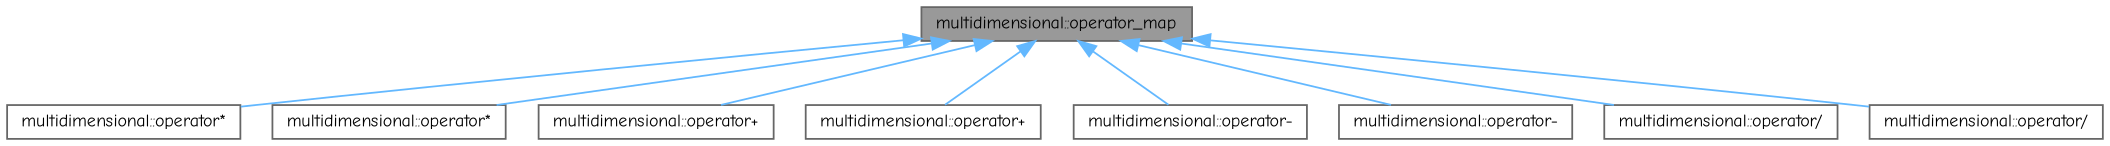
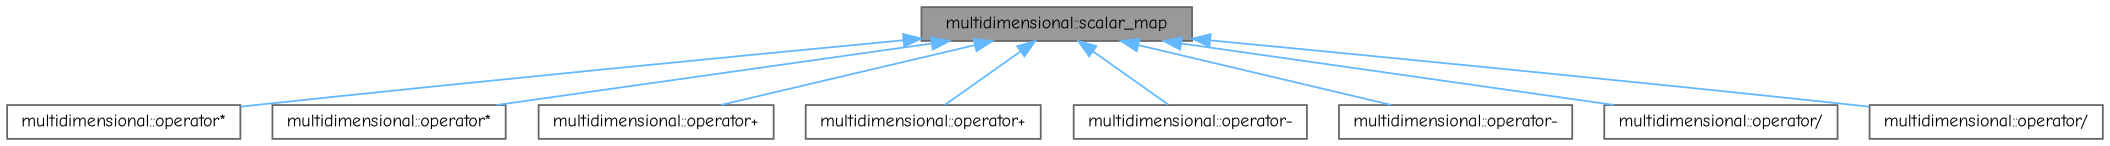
  digraph {
    rankdir=TB
    fontname="Comic Neue"
    node [color=grey40 fillcolor=white fontname="Comic Neue" fontsize=10 shape=box style=filled]
    edge [color=steelblue1 dir=back fontname="Comic Neue" fontsize=10 labelfontname=Helvetica labelfontsize=10 style=solid]
-   n1 [color=gray40 fillcolor=grey60 fontcolor=black height=0.2 label="multidimensional::operator_map" width=0.4]
+   n1 [color=gray40 fillcolor=grey60 fontcolor=black height=0.2 label="multidimensional::scalar_map" width=0.4]
    n2 [height=0.2 label="multidimensional::operator*" width=0.4]
    n3 [height=0.2 label="multidimensional::operator*" width=0.4]
    n4 [height=0.2 label="multidimensional::operator+" width=0.4]
    n5 [height=0.2 label="multidimensional::operator+" width=0.4]
    n6 [height=0.2 label="multidimensional::operator-" width=0.4]
    n7 [height=0.2 label="multidimensional::operator-" width=0.4]
    n8 [height=0.2 label="multidimensional::operator/" width=0.4]
    n9 [height=0.2 label="multidimensional::operator/" width=0.4]
    n1 -> n2
    n1 -> n3
    n1 -> n4
    n1 -> n5
    n1 -> n6
    n1 -> n7
    n1 -> n8
    n1 -> n9
  }
